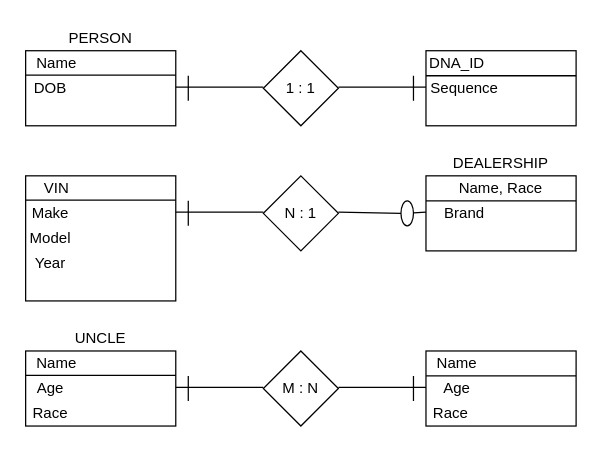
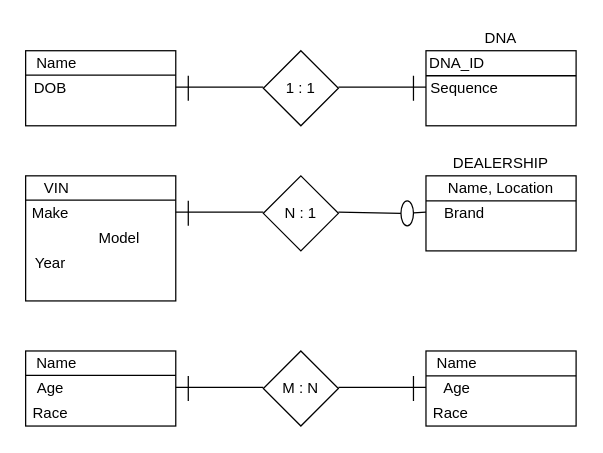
  <mxCell id="0" />
  <mxCell id="1" parent="0" />
  <mxCell id="2" value="" style="rounded=0;whiteSpace=wrap;html=1;" vertex="1" parent="1"><mxGeometry x="20" y="40" width="120" height="60" as="geometry" /></mxCell>
  <mxCell id="3" value="" style="rounded=0;whiteSpace=wrap;html=1;" vertex="1" parent="1"><mxGeometry x="340" y="40" width="120" height="60" as="geometry" /></mxCell>
  <mxCell id="4" value="Name" style="text;html=1;strokeColor=none;fillColor=none;align=center;verticalAlign=middle;whiteSpace=wrap;rounded=0;" vertex="1" parent="1"><mxGeometry x="20" y="40" width="50" height="20" as="geometry" /></mxCell>
  <mxCell id="5" value="DNA_ID" style="text;html=1;strokeColor=none;fillColor=none;align=center;verticalAlign=middle;whiteSpace=wrap;rounded=0;" vertex="1" parent="1"><mxGeometry x="340" y="40" width="50" height="20" as="geometry" /></mxCell>
- <mxCell id="6" value="PERSON" style="text;html=1;strokeColor=none;fillColor=none;align=center;verticalAlign=middle;whiteSpace=wrap;rounded=0;" vertex="1" parent="1"><mxGeometry x="20" y="20" width="120" height="20" as="geometry" /></mxCell>
  <mxCell id="7" value="" style="endArrow=none;html=1;" edge="1" parent="1"><mxGeometry width="50" height="50" relative="1" as="geometry"><mxPoint x="20" y="59.5" as="sourcePoint" /><mxPoint x="140" y="59.5" as="targetPoint" /></mxGeometry></mxCell>
+ <mxCell id="8" value="DNA" style="text;html=1;strokeColor=none;fillColor=none;align=center;verticalAlign=middle;whiteSpace=wrap;rounded=0;" vertex="1" parent="1"><mxGeometry x="340" y="20" width="120" height="20" as="geometry" /></mxCell>
  <mxCell id="9" value="" style="rhombus;whiteSpace=wrap;html=1;" vertex="1" parent="1"><mxGeometry x="210" y="40" width="60" height="60" as="geometry" /></mxCell>
  <mxCell id="10" value="1 : 1" style="text;html=1;strokeColor=none;fillColor=none;align=center;verticalAlign=middle;whiteSpace=wrap;rounded=0;" vertex="1" parent="1"><mxGeometry x="220" y="60" width="40" height="20" as="geometry" /></mxCell>
  <mxCell id="11" value="DOB" style="text;html=1;strokeColor=none;fillColor=none;align=center;verticalAlign=middle;whiteSpace=wrap;rounded=0;" vertex="1" parent="1"><mxGeometry x="20" y="60" width="40" height="20" as="geometry" /></mxCell>
  <mxCell id="12" value="" style="endArrow=none;html=1;" edge="1" parent="1"><mxGeometry width="50" height="50" relative="1" as="geometry"><mxPoint x="140" y="69" as="sourcePoint" /><mxPoint x="210" y="69" as="targetPoint" /></mxGeometry></mxCell>
  <mxCell id="13" value="" style="endArrow=none;html=1;" edge="1" parent="1"><mxGeometry width="50" height="50" relative="1" as="geometry"><mxPoint x="270" y="69" as="sourcePoint" /><mxPoint x="340" y="69" as="targetPoint" /></mxGeometry></mxCell>
  <mxCell id="14" value="" style="endArrow=none;html=1;" edge="1" parent="1"><mxGeometry width="50" height="50" relative="1" as="geometry"><mxPoint x="150" y="80" as="sourcePoint" /><mxPoint x="150" y="60" as="targetPoint" /></mxGeometry></mxCell>
  <mxCell id="15" value="" style="endArrow=none;html=1;" edge="1" parent="1"><mxGeometry width="50" height="50" relative="1" as="geometry"><mxPoint x="330" y="80" as="sourcePoint" /><mxPoint x="330" y="60" as="targetPoint" /></mxGeometry></mxCell>
  <mxCell id="16" value="" style="endArrow=none;html=1;" edge="1" parent="1"><mxGeometry width="50" height="50" relative="1" as="geometry"><mxPoint x="340" y="60" as="sourcePoint" /><mxPoint x="460" y="60" as="targetPoint" /></mxGeometry></mxCell>
  <mxCell id="17" value="Sequence" style="text;html=1;strokeColor=none;fillColor=none;align=center;verticalAlign=middle;whiteSpace=wrap;rounded=0;" vertex="1" parent="1"><mxGeometry x="346" y="60" width="50" height="20" as="geometry" /></mxCell>
  <mxCell id="18" value="" style="rounded=0;whiteSpace=wrap;html=1;" vertex="1" parent="1"><mxGeometry x="20" y="140" width="120" height="100" as="geometry" /></mxCell>
  <mxCell id="19" value="" style="rounded=0;whiteSpace=wrap;html=1;" vertex="1" parent="1"><mxGeometry x="340" y="140" width="120" height="60" as="geometry" /></mxCell>
  <mxCell id="20" value="VIN" style="text;html=1;strokeColor=none;fillColor=none;align=center;verticalAlign=middle;whiteSpace=wrap;rounded=0;" vertex="1" parent="1"><mxGeometry x="20" y="140" width="50" height="20" as="geometry" /></mxCell>
- <mxCell id="21" value="Name, Race" style="text;html=1;strokeColor=none;fillColor=none;align=center;verticalAlign=middle;whiteSpace=wrap;rounded=0;" vertex="1" parent="1"><mxGeometry x="340" y="140" width="120" height="20" as="geometry" /></mxCell>
+ <mxCell id="21" value="Name, Location" style="text;html=1;strokeColor=none;fillColor=none;align=center;verticalAlign=middle;whiteSpace=wrap;rounded=0;" vertex="1" parent="1"><mxGeometry x="340" y="140" width="120" height="20" as="geometry" /></mxCell>
  <mxCell id="22" value="" style="endArrow=none;html=1;" edge="1" parent="1"><mxGeometry width="50" height="50" relative="1" as="geometry"><mxPoint x="20" y="159.5" as="sourcePoint" /><mxPoint x="140" y="159.5" as="targetPoint" /></mxGeometry></mxCell>
  <mxCell id="23" value="DEALERSHIP" style="text;html=1;strokeColor=none;fillColor=none;align=center;verticalAlign=middle;whiteSpace=wrap;rounded=0;" vertex="1" parent="1"><mxGeometry x="340" y="120" width="120" height="20" as="geometry" /></mxCell>
  <mxCell id="24" value="" style="rhombus;whiteSpace=wrap;html=1;" vertex="1" parent="1"><mxGeometry x="210" y="140" width="60" height="60" as="geometry" /></mxCell>
  <mxCell id="25" value="N : 1" style="text;html=1;strokeColor=none;fillColor=none;align=center;verticalAlign=middle;whiteSpace=wrap;rounded=0;" vertex="1" parent="1"><mxGeometry x="220" y="160" width="40" height="20" as="geometry" /></mxCell>
  <mxCell id="26" value="Make" style="text;html=1;strokeColor=none;fillColor=none;align=center;verticalAlign=middle;whiteSpace=wrap;rounded=0;" vertex="1" parent="1"><mxGeometry x="20" y="160" width="40" height="20" as="geometry" /></mxCell>
  <mxCell id="27" value="" style="endArrow=none;html=1;" edge="1" parent="1"><mxGeometry width="50" height="50" relative="1" as="geometry"><mxPoint x="140" y="169" as="sourcePoint" /><mxPoint x="210" y="169" as="targetPoint" /></mxGeometry></mxCell>
  <mxCell id="28" value="" style="endArrow=none;html=1;" edge="1" parent="1" source="34"><mxGeometry width="50" height="50" relative="1" as="geometry"><mxPoint x="270" y="169" as="sourcePoint" /><mxPoint x="340" y="169" as="targetPoint" /></mxGeometry></mxCell>
  <mxCell id="29" value="" style="endArrow=none;html=1;" edge="1" parent="1"><mxGeometry width="50" height="50" relative="1" as="geometry"><mxPoint x="150" y="180" as="sourcePoint" /><mxPoint x="150" y="160" as="targetPoint" /></mxGeometry></mxCell>
  <mxCell id="30" value="" style="endArrow=none;html=1;" edge="1" parent="1"><mxGeometry width="50" height="50" relative="1" as="geometry"><mxPoint x="340" y="160" as="sourcePoint" /><mxPoint x="460" y="160" as="targetPoint" /></mxGeometry></mxCell>
  <mxCell id="31" value="Brand" style="text;html=1;strokeColor=none;fillColor=none;align=center;verticalAlign=middle;whiteSpace=wrap;rounded=0;" vertex="1" parent="1"><mxGeometry x="346" y="160" width="50" height="20" as="geometry" /></mxCell>
- <mxCell id="32" value="Model" style="text;html=1;strokeColor=none;fillColor=none;align=center;verticalAlign=middle;whiteSpace=wrap;rounded=0;" vertex="1" parent="1"><mxGeometry x="20" y="180" width="40" height="20" as="geometry" /></mxCell>
+ <mxCell id="32" value="Model" style="text;html=1;strokeColor=none;fillColor=none;align=center;verticalAlign=middle;whiteSpace=wrap;rounded=0;" vertex="1" parent="1"><mxGeometry x="75" y="180" width="40" height="20" as="geometry" /></mxCell>
  <mxCell id="33" value="Year" style="text;html=1;strokeColor=none;fillColor=none;align=center;verticalAlign=middle;whiteSpace=wrap;rounded=0;" vertex="1" parent="1"><mxGeometry x="20" y="200" width="40" height="20" as="geometry" /></mxCell>
  <mxCell id="34" value="" style="ellipse;whiteSpace=wrap;html=1;" vertex="1" parent="1"><mxGeometry x="320" y="160" width="10" height="20" as="geometry" /></mxCell>
  <mxCell id="35" value="" style="endArrow=none;html=1;" edge="1" parent="1" target="34"><mxGeometry width="50" height="50" relative="1" as="geometry"><mxPoint x="270" y="169" as="sourcePoint" /><mxPoint x="340" y="169" as="targetPoint" /></mxGeometry></mxCell>
  <mxCell id="36" value="" style="rounded=0;whiteSpace=wrap;html=1;" vertex="1" parent="1"><mxGeometry x="20" y="280" width="120" height="60" as="geometry" /></mxCell>
  <mxCell id="37" value="" style="rounded=0;whiteSpace=wrap;html=1;" vertex="1" parent="1"><mxGeometry x="340" y="280" width="120" height="60" as="geometry" /></mxCell>
  <mxCell id="38" value="Name" style="text;html=1;strokeColor=none;fillColor=none;align=center;verticalAlign=middle;whiteSpace=wrap;rounded=0;" vertex="1" parent="1"><mxGeometry x="20" y="280" width="50" height="20" as="geometry" /></mxCell>
  <mxCell id="39" value="Name" style="text;html=1;strokeColor=none;fillColor=none;align=center;verticalAlign=middle;whiteSpace=wrap;rounded=0;" vertex="1" parent="1"><mxGeometry x="340" y="280" width="50" height="20" as="geometry" /></mxCell>
- <mxCell id="40" value="UNCLE" style="text;html=1;strokeColor=none;fillColor=none;align=center;verticalAlign=middle;whiteSpace=wrap;rounded=0;" vertex="1" parent="1"><mxGeometry x="20" y="260" width="120" height="20" as="geometry" /></mxCell>
  <mxCell id="41" value="" style="endArrow=none;html=1;" edge="1" parent="1"><mxGeometry width="50" height="50" relative="1" as="geometry"><mxPoint x="20" y="299.5" as="sourcePoint" /><mxPoint x="140" y="299.5" as="targetPoint" /></mxGeometry></mxCell>
  <mxCell id="42" value="" style="rhombus;whiteSpace=wrap;html=1;" vertex="1" parent="1"><mxGeometry x="210" y="280" width="60" height="60" as="geometry" /></mxCell>
  <mxCell id="43" value="M : N" style="text;html=1;strokeColor=none;fillColor=none;align=center;verticalAlign=middle;whiteSpace=wrap;rounded=0;" vertex="1" parent="1"><mxGeometry x="220" y="300" width="40" height="20" as="geometry" /></mxCell>
  <mxCell id="44" value="Age" style="text;html=1;strokeColor=none;fillColor=none;align=center;verticalAlign=middle;whiteSpace=wrap;rounded=0;" vertex="1" parent="1"><mxGeometry x="20" y="300" width="40" height="20" as="geometry" /></mxCell>
  <mxCell id="45" value="" style="endArrow=none;html=1;" edge="1" parent="1"><mxGeometry width="50" height="50" relative="1" as="geometry"><mxPoint x="140" y="309" as="sourcePoint" /><mxPoint x="210" y="309" as="targetPoint" /></mxGeometry></mxCell>
  <mxCell id="46" value="" style="endArrow=none;html=1;" edge="1" parent="1"><mxGeometry width="50" height="50" relative="1" as="geometry"><mxPoint x="270" y="309" as="sourcePoint" /><mxPoint x="340" y="309" as="targetPoint" /></mxGeometry></mxCell>
  <mxCell id="47" value="" style="endArrow=none;html=1;" edge="1" parent="1"><mxGeometry width="50" height="50" relative="1" as="geometry"><mxPoint x="150" y="320" as="sourcePoint" /><mxPoint x="150" y="300" as="targetPoint" /></mxGeometry></mxCell>
  <mxCell id="48" value="" style="endArrow=none;html=1;" edge="1" parent="1"><mxGeometry width="50" height="50" relative="1" as="geometry"><mxPoint x="330" y="320" as="sourcePoint" /><mxPoint x="330" y="300" as="targetPoint" /></mxGeometry></mxCell>
  <mxCell id="49" value="" style="endArrow=none;html=1;" edge="1" parent="1"><mxGeometry width="50" height="50" relative="1" as="geometry"><mxPoint x="340" y="300" as="sourcePoint" /><mxPoint x="460" y="300" as="targetPoint" /></mxGeometry></mxCell>
  <mxCell id="50" value="Age" style="text;html=1;strokeColor=none;fillColor=none;align=center;verticalAlign=middle;whiteSpace=wrap;rounded=0;" vertex="1" parent="1"><mxGeometry x="340" y="300" width="50" height="20" as="geometry" /></mxCell>
  <mxCell id="51" value="Race" style="text;html=1;strokeColor=none;fillColor=none;align=center;verticalAlign=middle;whiteSpace=wrap;rounded=0;" vertex="1" parent="1"><mxGeometry x="20" y="320" width="40" height="20" as="geometry" /></mxCell>
  <mxCell id="52" value="Race" style="text;html=1;strokeColor=none;fillColor=none;align=center;verticalAlign=middle;whiteSpace=wrap;rounded=0;" vertex="1" parent="1"><mxGeometry x="340" y="320" width="40" height="20" as="geometry" /></mxCell>
